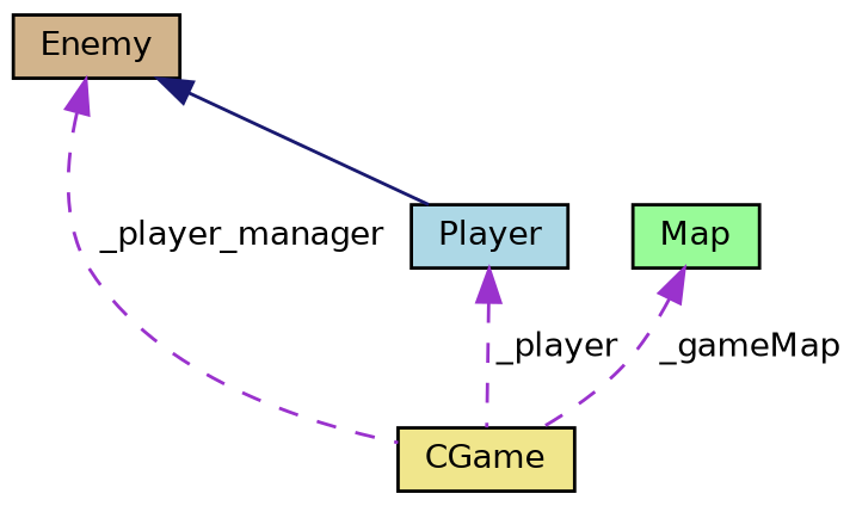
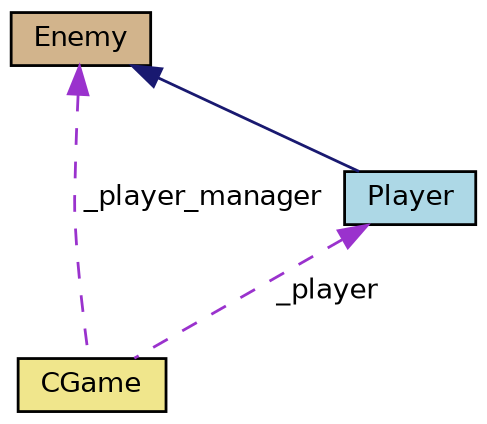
  digraph {
    fontname="DejaVu Sans"
    node [color=black fontname="DejaVu Sans" fontsize=10 shape=record style=filled]
    edge [color=darkorchid3 dir=back fontname="DejaVu Sans" fontsize=10 labelfontname=Helvetica labelfontsize=10 style=dashed]
    n1 [fillcolor=khaki fontcolor=black height=0.2 label=CGame width=0.4]
    n2 [fillcolor=tan height=0.2 label=Enemy width=0.4]
    n3 [fillcolor=lightblue height=0.2 label=Player width=0.4]
-   n4 [fillcolor=palegreen height=0.2 label=Map width=0.4]
    n2 -> n1 [label=" _player_manager"]
    n2 -> n3 [color=midnightblue style=solid]
    n3 -> n1 [label=" _player"]
-   n4 -> n1 [label=" _gameMap"]
  }
